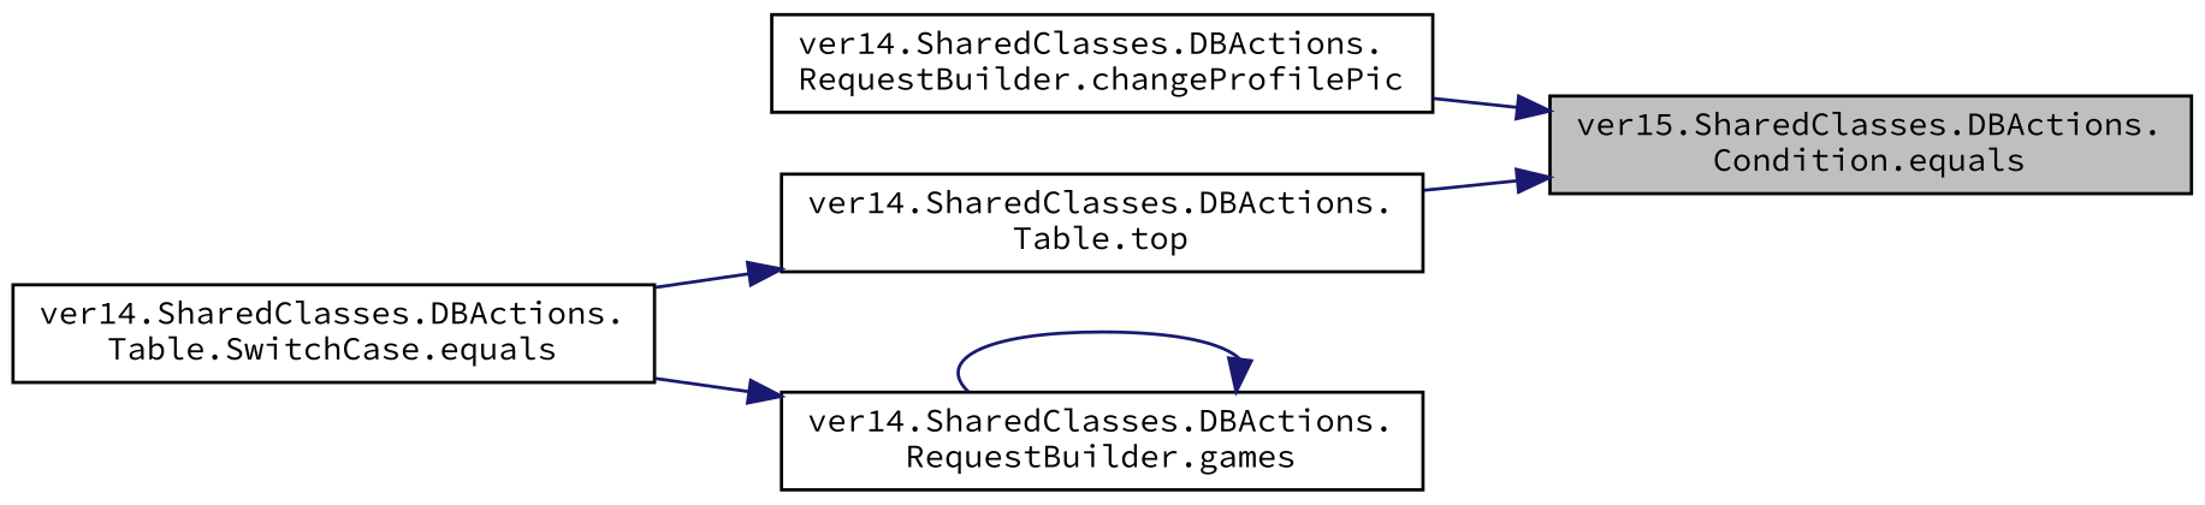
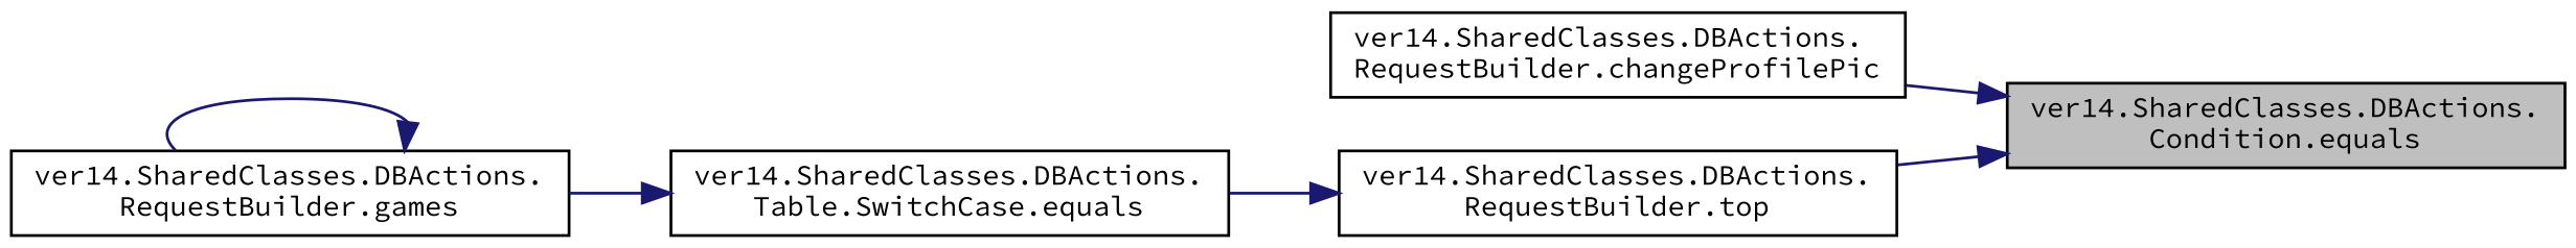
  digraph {
    fontname="Source Code Pro"
    rankdir=RL
    node [color=black fillcolor=white fontname="Source Code Pro" fontsize=10 shape=record style=filled]
    edge [color=midnightblue dir=back fontname="Source Code Pro" fontsize=10 labelfontname=Helvetica labelfontsize=10 style=solid]
-   n1 [fillcolor=grey75 fontcolor=black height=0.2 label="ver15.SharedClasses.DBActions.\lCondition.equals" width=0.4]
+   n1 [fillcolor=grey75 fontcolor=black height=0.2 label="ver14.SharedClasses.DBActions.\lCondition.equals" width=0.4]
    n2 [height=0.2 label="ver14.SharedClasses.DBActions.\lRequestBuilder.changeProfilePic" width=0.4]
-   n3 [height=0.2 label="ver14.SharedClasses.DBActions.\lTable.top" width=0.4]
+   n3 [height=0.2 label="ver14.SharedClasses.DBActions.\lRequestBuilder.top" width=0.4]
    n4 [height=0.2 label="ver14.SharedClasses.DBActions.\lTable.SwitchCase.equals" width=0.4]
    n5 [height=0.2 label="ver14.SharedClasses.DBActions.\lRequestBuilder.games" width=0.4]
    n1 -> n2
    n1 -> n3
    n3 -> n4
-   n5 -> n4
+   n4 -> n5
    n5 -> n5
  }
